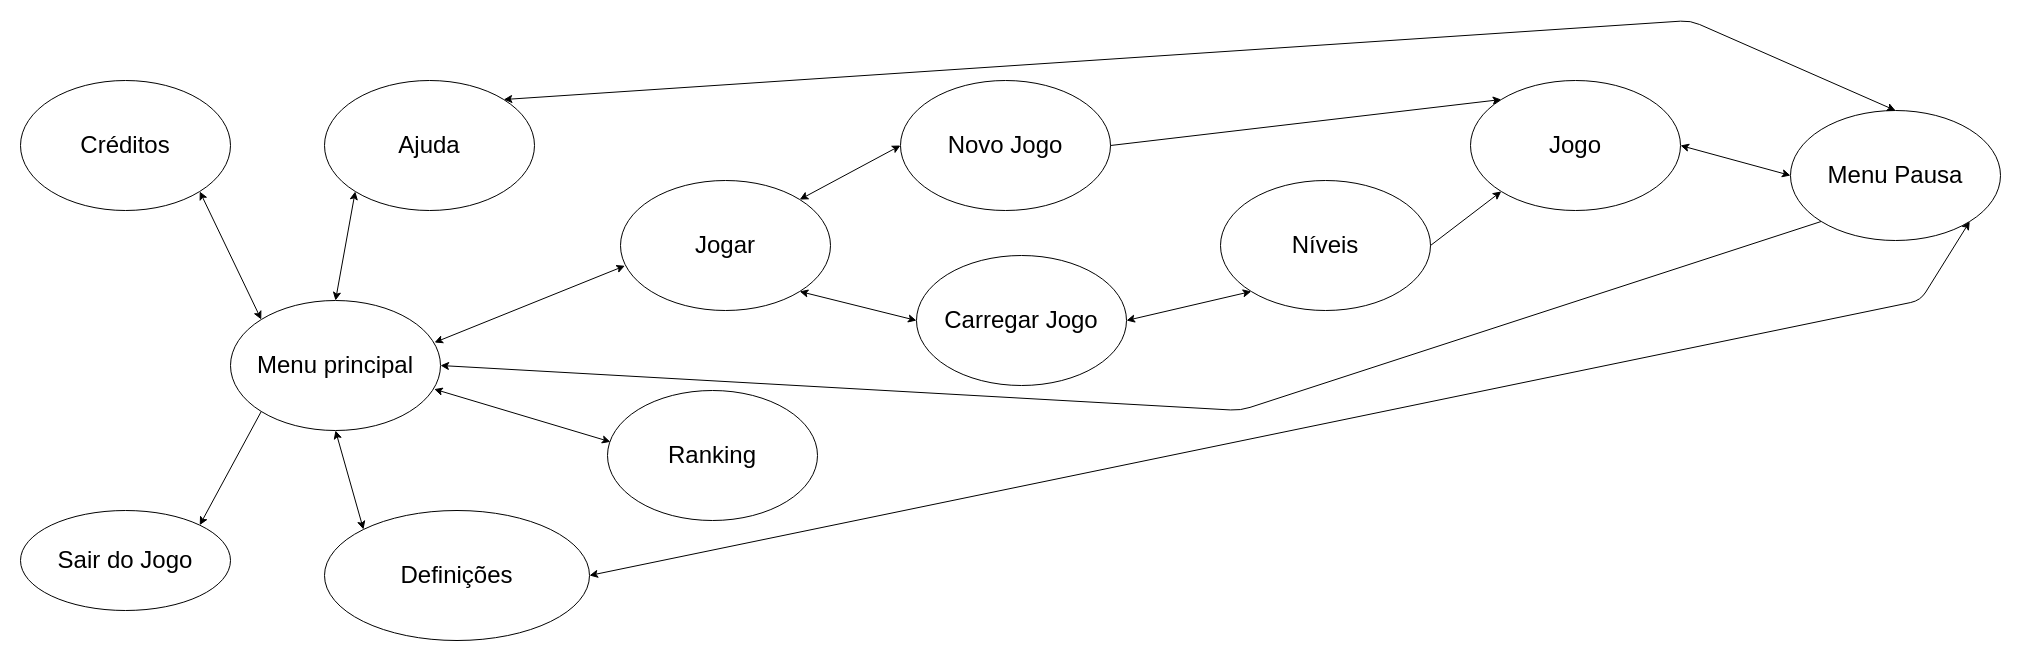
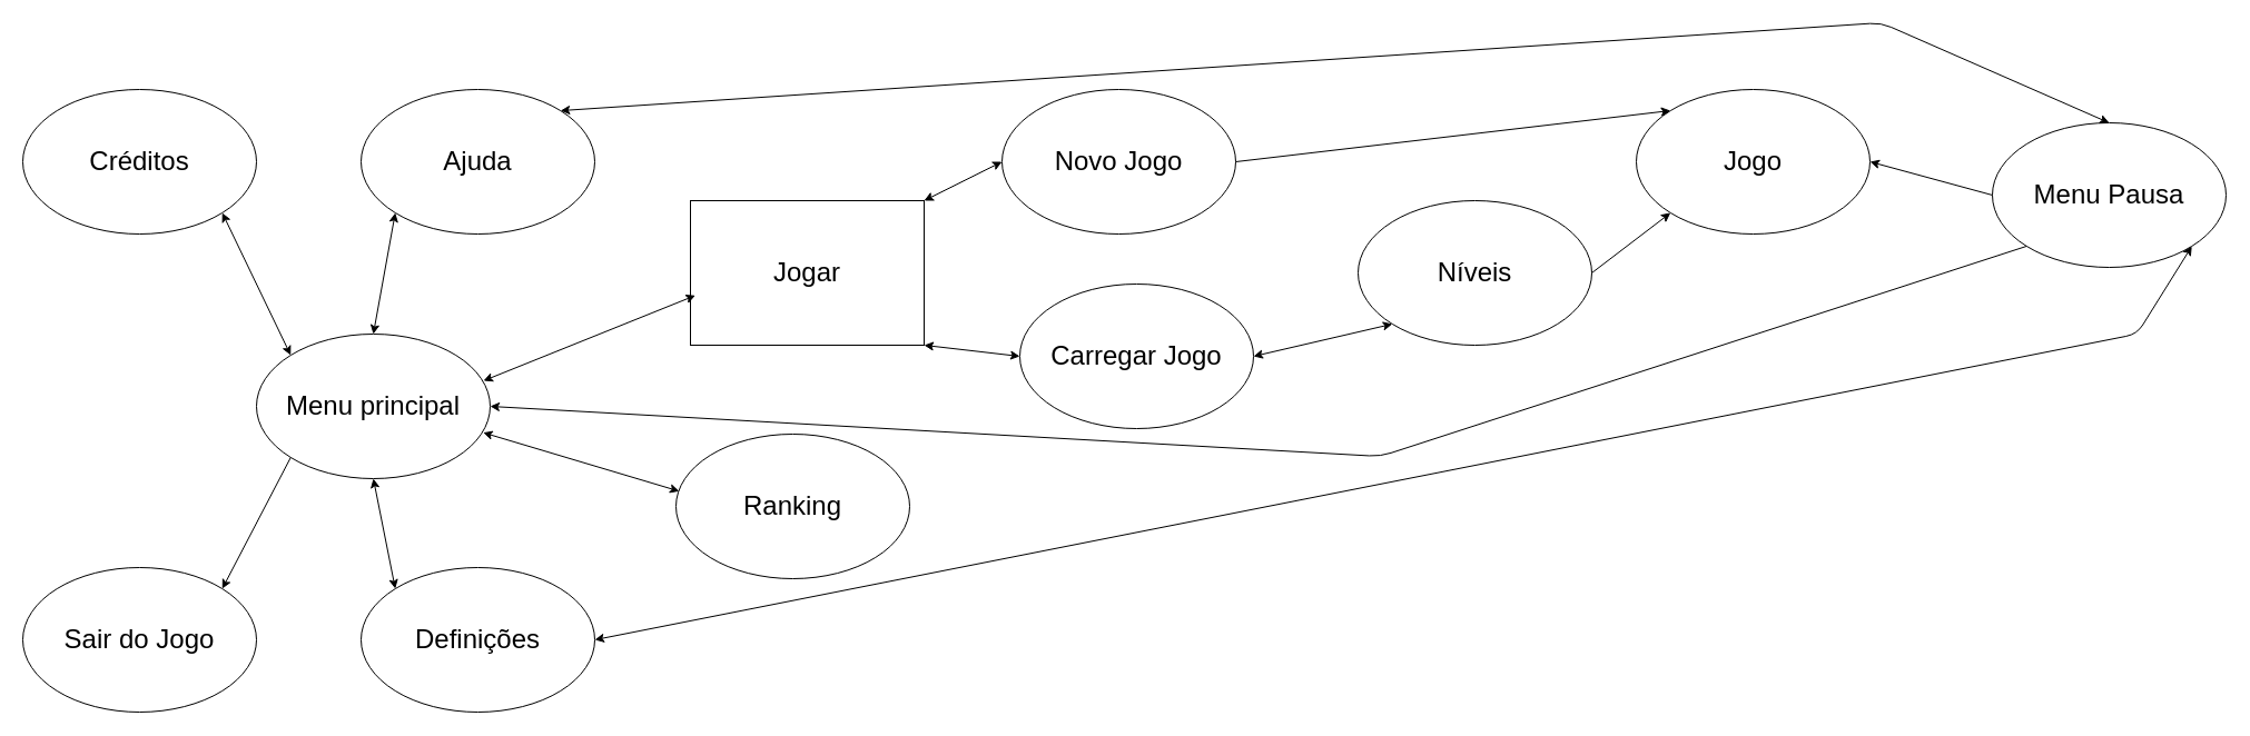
  <mxCell id="0" />
  <mxCell id="1" parent="0" />
  <mxCell id="2" value="&lt;font style=&quot;font-size: 24px&quot;&gt;Menu principal&lt;/font&gt;" style="ellipse;whiteSpace=wrap;html=1;" parent="1" vertex="1"><mxGeometry x="230" y="300" width="210" height="130" as="geometry" /></mxCell>
- <mxCell id="3" value="&lt;font style=&quot;font-size: 24px&quot;&gt;Jogar&lt;br&gt;&lt;/font&gt;" style="ellipse;whiteSpace=wrap;html=1;" parent="1" vertex="1"><mxGeometry x="620" y="180" width="210" height="130" as="geometry" /></mxCell>
+ <mxCell id="3" value="&lt;font style=&quot;font-size: 24px&quot;&gt;Jogar&lt;br&gt;&lt;/font&gt;" style="whiteSpace=wrap;html=1;rounded=0;" parent="1" vertex="1"><mxGeometry x="620" y="180" width="210" height="130" as="geometry" /></mxCell>
  <mxCell id="4" value="&lt;font style=&quot;font-size: 24px&quot;&gt;Créditos&lt;/font&gt;" style="ellipse;whiteSpace=wrap;html=1;" parent="1" vertex="1"><mxGeometry x="20" y="80" width="210" height="130" as="geometry" /></mxCell>
- <mxCell id="5" value="&lt;span style=&quot;font-size: 24px&quot;&gt;Sair do Jogo&lt;/span&gt;" style="ellipse;whiteSpace=wrap;html=1;" parent="1" vertex="1"><mxGeometry x="20" y="510" width="210" height="100" as="geometry" /></mxCell>
+ <mxCell id="5" value="&lt;span style=&quot;font-size: 24px&quot;&gt;Sair do Jogo&lt;/span&gt;" style="ellipse;whiteSpace=wrap;html=1;" parent="1" vertex="1"><mxGeometry x="20" y="510" width="210" height="130" as="geometry" /></mxCell>
  <mxCell id="6" value="&lt;font style=&quot;font-size: 24px&quot;&gt;Ajuda&lt;/font&gt;" style="ellipse;whiteSpace=wrap;html=1;" parent="1" vertex="1"><mxGeometry x="324" y="80" width="210" height="130" as="geometry" /></mxCell>
- <mxCell id="7" value="&lt;font style=&quot;font-size: 24px&quot;&gt;Definições&lt;/font&gt;" style="ellipse;whiteSpace=wrap;html=1;" parent="1" vertex="1"><mxGeometry x="324" y="510" width="265" height="130" as="geometry" /></mxCell>
+ <mxCell id="7" value="&lt;font style=&quot;font-size: 24px&quot;&gt;Definições&lt;/font&gt;" style="ellipse;whiteSpace=wrap;html=1;" parent="1" vertex="1"><mxGeometry x="324" y="510" width="210" height="130" as="geometry" /></mxCell>
  <mxCell id="8" value="&lt;font style=&quot;font-size: 24px&quot;&gt;Ranking&lt;/font&gt;" style="ellipse;whiteSpace=wrap;html=1;" parent="1" vertex="1"><mxGeometry x="607" y="390" width="210" height="130" as="geometry" /></mxCell>
  <mxCell id="9" value="" style="endArrow=classic;startArrow=classic;html=1;entryX=0.021;entryY=0.656;entryDx=0;entryDy=0;entryPerimeter=0;" parent="1" target="3" edge="1"><mxGeometry width="50" height="50" relative="1" as="geometry"><mxPoint x="434" y="342" as="sourcePoint" /><mxPoint x="480" y="280" as="targetPoint" /></mxGeometry></mxCell>
  <mxCell id="10" value="" style="endArrow=classic;startArrow=classic;html=1;entryX=0.014;entryY=0.395;entryDx=0;entryDy=0;entryPerimeter=0;exitX=0.97;exitY=0.682;exitDx=0;exitDy=0;exitPerimeter=0;" parent="1" source="2" target="8" edge="1"><mxGeometry width="50" height="50" relative="1" as="geometry"><mxPoint x="440" y="408.36" as="sourcePoint" /><mxPoint x="700.71" y="321.65" as="targetPoint" /></mxGeometry></mxCell>
  <mxCell id="11" value="" style="endArrow=classic;startArrow=classic;html=1;entryX=0;entryY=1;entryDx=0;entryDy=0;exitX=0.5;exitY=0;exitDx=0;exitDy=0;" parent="1" source="2" target="6" edge="1"><mxGeometry width="50" height="50" relative="1" as="geometry"><mxPoint x="390" y="290" as="sourcePoint" /><mxPoint x="440" y="240" as="targetPoint" /></mxGeometry></mxCell>
  <mxCell id="12" value="" style="endArrow=classic;startArrow=classic;html=1;entryX=1;entryY=1;entryDx=0;entryDy=0;exitX=0;exitY=0;exitDx=0;exitDy=0;" parent="1" source="2" target="4" edge="1"><mxGeometry width="50" height="50" relative="1" as="geometry"><mxPoint x="453.7" y="361.99" as="sourcePoint" /><mxPoint x="714.41" y="275.28" as="targetPoint" /></mxGeometry></mxCell>
  <mxCell id="13" value="" style="endArrow=classic;startArrow=classic;html=1;entryX=0.5;entryY=1;entryDx=0;entryDy=0;exitX=0;exitY=0;exitDx=0;exitDy=0;" parent="1" source="7" target="2" edge="1"><mxGeometry width="50" height="50" relative="1" as="geometry"><mxPoint x="400" y="570" as="sourcePoint" /><mxPoint x="450" y="520" as="targetPoint" /></mxGeometry></mxCell>
  <mxCell id="14" value="" style="endArrow=classic;html=1;entryX=1;entryY=0;entryDx=0;entryDy=0;exitX=0;exitY=1;exitDx=0;exitDy=0;" parent="1" source="2" target="5" edge="1"><mxGeometry width="50" height="50" relative="1" as="geometry"><mxPoint x="400" y="450" as="sourcePoint" /><mxPoint x="450" y="400" as="targetPoint" /></mxGeometry></mxCell>
  <mxCell id="15" value="&lt;font style=&quot;font-size: 24px&quot;&gt;Carregar Jogo&lt;br&gt;&lt;/font&gt;" style="ellipse;whiteSpace=wrap;html=1;" parent="1" vertex="1"><mxGeometry x="916" y="255" width="210" height="130" as="geometry" /></mxCell>
  <mxCell id="16" value="&lt;font style=&quot;font-size: 24px&quot;&gt;Novo Jogo&lt;br&gt;&lt;/font&gt;" style="ellipse;whiteSpace=wrap;html=1;" parent="1" vertex="1"><mxGeometry x="900" y="80" width="210" height="130" as="geometry" /></mxCell>
  <mxCell id="17" value="" style="endArrow=classic;startArrow=classic;html=1;exitX=1;exitY=0;exitDx=0;exitDy=0;entryX=0;entryY=0.5;entryDx=0;entryDy=0;" parent="1" source="3" target="16" edge="1"><mxGeometry width="50" height="50" relative="1" as="geometry"><mxPoint x="970" y="180" as="sourcePoint" /><mxPoint x="1020" y="130" as="targetPoint" /></mxGeometry></mxCell>
  <mxCell id="18" value="" style="endArrow=classic;startArrow=classic;html=1;exitX=1;exitY=1;exitDx=0;exitDy=0;entryX=0;entryY=0.5;entryDx=0;entryDy=0;" parent="1" source="3" target="15" edge="1"><mxGeometry width="50" height="50" relative="1" as="geometry"><mxPoint x="879.403" y="199.135" as="sourcePoint" /><mxPoint x="1010" y="165" as="targetPoint" /></mxGeometry></mxCell>
  <mxCell id="19" value="&lt;font style=&quot;font-size: 24px&quot;&gt;Menu Pausa&lt;br&gt;&lt;/font&gt;" style="ellipse;whiteSpace=wrap;html=1;" parent="1" vertex="1"><mxGeometry x="1790" y="110" width="210" height="130" as="geometry" /></mxCell>
  <mxCell id="20" value="" style="endArrow=classic;startArrow=classic;html=1;exitX=1;exitY=0.5;exitDx=0;exitDy=0;entryX=0;entryY=1;entryDx=0;entryDy=0;" parent="1" source="15" target="23" edge="1"><mxGeometry width="50" height="50" relative="1" as="geometry"><mxPoint x="1126" y="290" as="sourcePoint" /><mxPoint x="1320" y="300" as="targetPoint" /></mxGeometry></mxCell>
  <mxCell id="21" value="" style="endArrow=classic;startArrow=classic;html=1;exitX=1;exitY=0.5;exitDx=0;exitDy=0;entryX=1;entryY=1;entryDx=0;entryDy=0;" parent="1" source="7" target="19" edge="1"><mxGeometry width="50" height="50" relative="1" as="geometry"><mxPoint x="1170" y="460" as="sourcePoint" /><mxPoint x="1300.754" y="504.038" as="targetPoint" /><Array as="points"><mxPoint x="1920" y="300" /></Array></mxGeometry></mxCell>
  <mxCell id="22" value="" style="endArrow=classic;startArrow=classic;html=1;exitX=1;exitY=0;exitDx=0;exitDy=0;entryX=0.5;entryY=0;entryDx=0;entryDy=0;" parent="1" source="6" target="19" edge="1"><mxGeometry width="50" height="50" relative="1" as="geometry"><mxPoint x="607" y="70" as="sourcePoint" /><mxPoint x="737.754" y="114.038" as="targetPoint" /><Array as="points"><mxPoint x="1690" y="20" /></Array></mxGeometry></mxCell>
  <mxCell id="23" value="&lt;font style=&quot;font-size: 24px&quot;&gt;Níveis&lt;br&gt;&lt;/font&gt;" style="ellipse;whiteSpace=wrap;html=1;" parent="1" vertex="1"><mxGeometry x="1220" y="180" width="210" height="130" as="geometry" /></mxCell>
  <mxCell id="24" value="&lt;font style=&quot;font-size: 24px&quot;&gt;Jogo&lt;br&gt;&lt;/font&gt;" style="ellipse;whiteSpace=wrap;html=1;" parent="1" vertex="1"><mxGeometry x="1470" y="80" width="210" height="130" as="geometry" /></mxCell>
- <mxCell id="25" value="" style="endArrow=classic;startArrow=classic;html=1;exitX=1;exitY=0.5;exitDx=0;exitDy=0;entryX=0;entryY=0.5;entryDx=0;entryDy=0;" parent="1" source="24" target="19" edge="1"><mxGeometry width="50" height="50" relative="1" as="geometry"><mxPoint x="1760" y="149.59" as="sourcePoint" /><mxPoint x="1884.534" y="140.415" as="targetPoint" /></mxGeometry></mxCell>
+ <mxCell id="25" value="" style="endArrow=none;startArrow=classic;html=1;exitX=1;exitY=0.5;exitDx=0;exitDy=0;entryX=0;entryY=0.5;entryDx=0;entryDy=0;" parent="1" source="24" target="19" edge="1"><mxGeometry width="50" height="50" relative="1" as="geometry"><mxPoint x="1760" y="149.59" as="sourcePoint" /><mxPoint x="1884.534" y="140.415" as="targetPoint" /></mxGeometry></mxCell>
  <mxCell id="26" value="" style="endArrow=classic;html=1;entryX=0;entryY=0;entryDx=0;entryDy=0;exitX=1;exitY=0.5;exitDx=0;exitDy=0;" parent="1" source="16" target="24" edge="1"><mxGeometry width="50" height="50" relative="1" as="geometry"><mxPoint x="930" y="370" as="sourcePoint" /><mxPoint x="980" y="320" as="targetPoint" /></mxGeometry></mxCell>
  <mxCell id="27" value="" style="endArrow=classic;html=1;entryX=0;entryY=1;entryDx=0;entryDy=0;exitX=1;exitY=0.5;exitDx=0;exitDy=0;" parent="1" source="23" target="24" edge="1"><mxGeometry width="50" height="50" relative="1" as="geometry"><mxPoint x="1120" y="155" as="sourcePoint" /><mxPoint x="1510.534" y="109.175" as="targetPoint" /></mxGeometry></mxCell>
  <mxCell id="28" value="" style="endArrow=classic;html=1;exitX=0;exitY=1;exitDx=0;exitDy=0;entryX=1;entryY=0.5;entryDx=0;entryDy=0;" edge="1" parent="1" source="19" target="2"><mxGeometry width="50" height="50" relative="1" as="geometry"><mxPoint x="1880" y="300" as="sourcePoint" /><mxPoint x="454.286" y="370" as="targetPoint" /><Array as="points"><mxPoint x="1240" y="410" /></Array></mxGeometry></mxCell>
